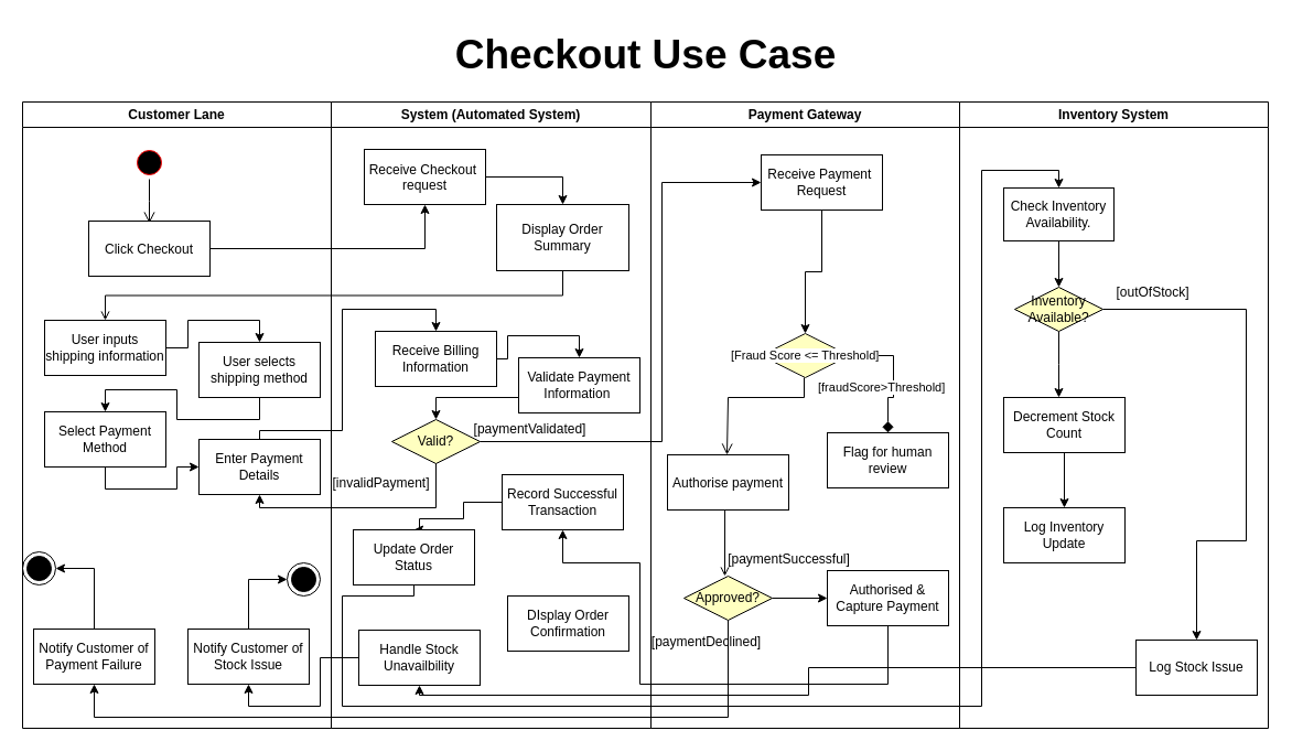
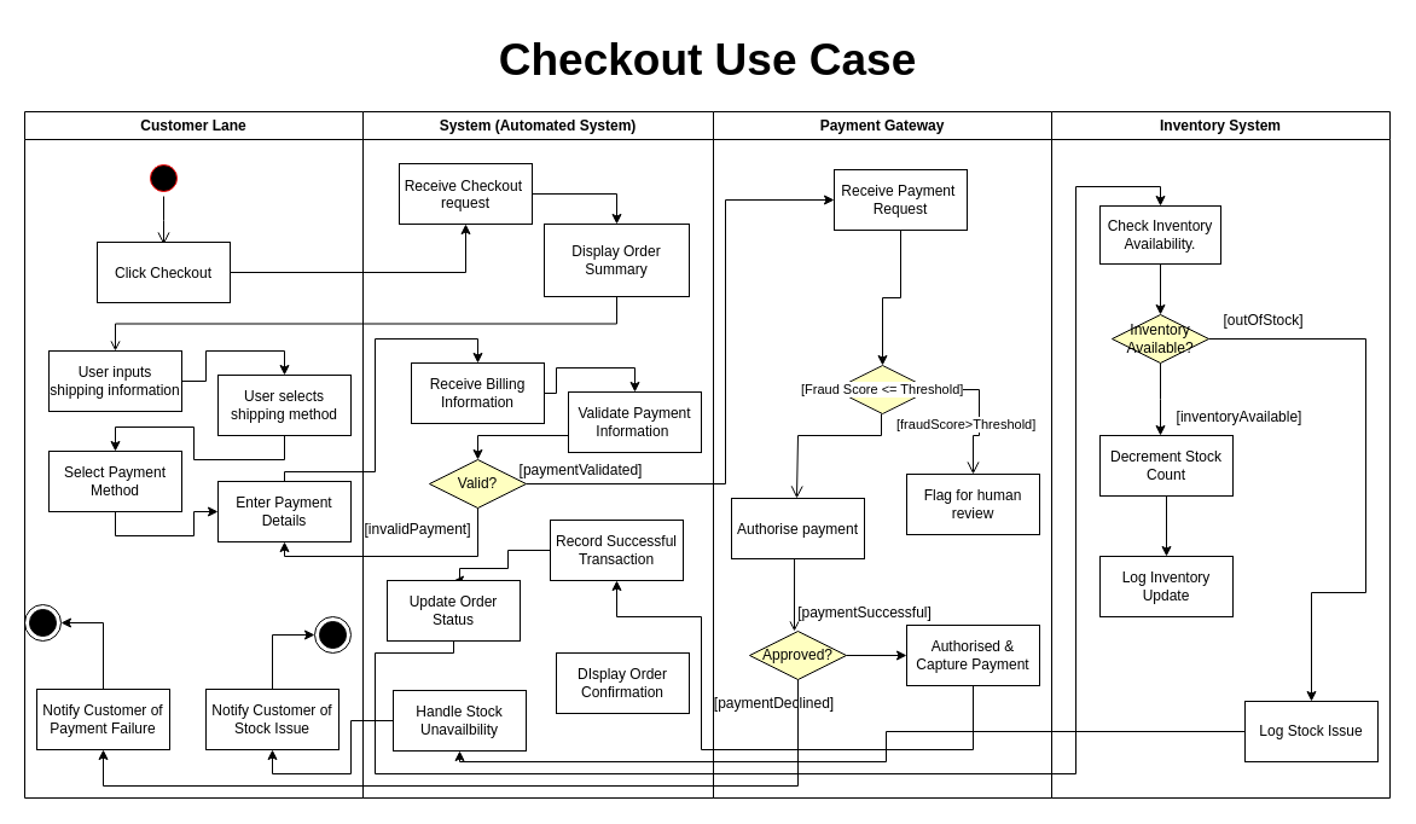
  <mxCell id="0" />
  <mxCell id="1" parent="0" />
  <mxCell id="2" value="Customer Lane" style="swimlane;whiteSpace=wrap" parent="1" vertex="1"><mxGeometry x="20" y="92" width="280" height="568" as="geometry" /></mxCell>
  <mxCell id="3" value="" style="ellipse;shape=startState;fillColor=#000000;strokeColor=#ff0000;" parent="2" vertex="1"><mxGeometry x="100" y="40" width="30" height="30" as="geometry" /></mxCell>
  <mxCell id="4" value="" style="edgeStyle=elbowEdgeStyle;elbow=horizontal;verticalAlign=bottom;endArrow=open;endSize=8;endFill=1;rounded=0" parent="2" source="3" edge="1"><mxGeometry x="100" y="40" as="geometry"><mxPoint x="115" y="110" as="targetPoint" /></mxGeometry></mxCell>
  <mxCell id="5" value="Click Checkout" style="" parent="2" vertex="1"><mxGeometry x="60" y="108" width="110" height="50" as="geometry" /></mxCell>
  <mxCell id="6" style="edgeStyle=orthogonalEdgeStyle;rounded=0;orthogonalLoop=1;jettySize=auto;html=1;exitX=1;exitY=0.5;exitDx=0;exitDy=0;entryX=0.5;entryY=0;entryDx=0;entryDy=0;" parent="2" source="7" target="9" edge="1"><mxGeometry relative="1" as="geometry" /></mxCell>
  <mxCell id="7" value="User inputs shipping information" style="html=1;whiteSpace=wrap;" parent="2" vertex="1"><mxGeometry x="20" y="198" width="110" height="50" as="geometry" /></mxCell>
  <mxCell id="8" style="edgeStyle=orthogonalEdgeStyle;rounded=0;orthogonalLoop=1;jettySize=auto;html=1;exitX=0.5;exitY=1;exitDx=0;exitDy=0;entryX=0.5;entryY=0;entryDx=0;entryDy=0;" parent="2" source="9" target="11" edge="1"><mxGeometry relative="1" as="geometry" /></mxCell>
  <mxCell id="9" value="User selects shipping method" style="html=1;whiteSpace=wrap;" parent="2" vertex="1"><mxGeometry x="160" y="218" width="110" height="50" as="geometry" /></mxCell>
  <mxCell id="10" style="edgeStyle=orthogonalEdgeStyle;rounded=0;orthogonalLoop=1;jettySize=auto;html=1;exitX=0.5;exitY=1;exitDx=0;exitDy=0;entryX=0;entryY=0.5;entryDx=0;entryDy=0;" parent="2" source="11" target="12" edge="1"><mxGeometry relative="1" as="geometry"><Array as="points"><mxPoint x="75" y="351" /><mxPoint x="140" y="351" /><mxPoint x="140" y="331" /></Array></mxGeometry></mxCell>
  <mxCell id="11" value="Select Payment Method" style="html=1;whiteSpace=wrap;" parent="2" vertex="1"><mxGeometry x="20" y="281" width="110" height="50" as="geometry" /></mxCell>
  <mxCell id="12" value="Enter Payment Details" style="html=1;whiteSpace=wrap;" parent="2" vertex="1"><mxGeometry x="160" y="306" width="110" height="50" as="geometry" /></mxCell>
  <mxCell id="13" style="edgeStyle=orthogonalEdgeStyle;rounded=0;orthogonalLoop=1;jettySize=auto;html=1;exitX=0.5;exitY=0;exitDx=0;exitDy=0;entryX=1;entryY=0.5;entryDx=0;entryDy=0;" edge="1" parent="2" source="14" target="15"><mxGeometry relative="1" as="geometry" /></mxCell>
  <mxCell id="14" value="Notify Customer of Payment Failure" style="html=1;whiteSpace=wrap;" parent="2" vertex="1"><mxGeometry x="9.997" y="478" width="110" height="50" as="geometry" /></mxCell>
  <mxCell id="15" value="" style="ellipse;html=1;shape=endState;fillColor=#000000;strokeColor=light-dark(#000000, #ff9090);" parent="2" vertex="1"><mxGeometry y="408" width="30" height="30" as="geometry" /></mxCell>
  <mxCell id="16" style="edgeStyle=orthogonalEdgeStyle;rounded=0;orthogonalLoop=1;jettySize=auto;html=1;exitX=0.5;exitY=0;exitDx=0;exitDy=0;entryX=0;entryY=0.5;entryDx=0;entryDy=0;" edge="1" parent="2" source="17" target="18"><mxGeometry relative="1" as="geometry" /></mxCell>
  <mxCell id="17" value="Notify Customer of Stock Issue" style="html=1;whiteSpace=wrap;" vertex="1" parent="2"><mxGeometry x="150" y="478" width="110" height="50" as="geometry" /></mxCell>
  <mxCell id="18" value="" style="ellipse;html=1;shape=endState;fillColor=#000000;strokeColor=#000000;" vertex="1" parent="2"><mxGeometry x="240" y="418" width="30" height="30" as="geometry" /></mxCell>
  <mxCell id="19" value="Inventory System" style="swimlane;whiteSpace=wrap" parent="1" vertex="1"><mxGeometry x="870" y="92" width="280" height="568" as="geometry" /></mxCell>
  <mxCell id="20" style="edgeStyle=orthogonalEdgeStyle;rounded=0;orthogonalLoop=1;jettySize=auto;html=1;exitX=0.5;exitY=1;exitDx=0;exitDy=0;" edge="1" parent="19" source="22"><mxGeometry relative="1" as="geometry"><mxPoint x="90" y="268" as="targetPoint" /></mxGeometry></mxCell>
  <mxCell id="21" style="edgeStyle=orthogonalEdgeStyle;rounded=0;orthogonalLoop=1;jettySize=auto;html=1;exitX=1;exitY=0.5;exitDx=0;exitDy=0;entryX=0.5;entryY=0;entryDx=0;entryDy=0;" edge="1" parent="19" source="22" target="30"><mxGeometry relative="1" as="geometry"><Array as="points"><mxPoint x="260" y="188" /><mxPoint x="260" y="398" /><mxPoint x="215" y="398" /></Array></mxGeometry></mxCell>
  <mxCell id="22" value="Inventory Available?" style="rhombus;whiteSpace=wrap;html=1;fontColor=#000000;fillColor=#ffffc0;strokeColor=#000000;" parent="19" vertex="1"><mxGeometry x="50" y="168" width="80" height="40" as="geometry" /></mxCell>
  <mxCell id="23" style="edgeStyle=orthogonalEdgeStyle;rounded=0;orthogonalLoop=1;jettySize=auto;html=1;exitX=0.5;exitY=1;exitDx=0;exitDy=0;entryX=0.5;entryY=0;entryDx=0;entryDy=0;" edge="1" parent="19" source="24" target="22"><mxGeometry relative="1" as="geometry" /></mxCell>
  <mxCell id="24" value="Check Inventory Availability." style="rounded=0;whiteSpace=wrap;html=1;" parent="19" vertex="1"><mxGeometry x="40" y="78" width="100" height="48" as="geometry" /></mxCell>
+ <mxCell id="25" value="[inventoryAvailable]" style="text;html=1;align=center;verticalAlign=middle;resizable=0;points=[];autosize=1;strokeColor=none;fillColor=none;" vertex="1" parent="19"><mxGeometry x="90" y="238" width="130" height="30" as="geometry" /></mxCell>
  <mxCell id="26" value="[outOfStock]" style="text;html=1;align=center;verticalAlign=middle;resizable=0;points=[];autosize=1;strokeColor=none;fillColor=none;" vertex="1" parent="19"><mxGeometry x="130" y="158" width="90" height="30" as="geometry" /></mxCell>
  <mxCell id="27" style="edgeStyle=orthogonalEdgeStyle;rounded=0;orthogonalLoop=1;jettySize=auto;html=1;exitX=0.5;exitY=1;exitDx=0;exitDy=0;entryX=0.5;entryY=0;entryDx=0;entryDy=0;" edge="1" parent="19" source="28" target="29"><mxGeometry relative="1" as="geometry" /></mxCell>
  <mxCell id="28" value="Decrement Stock Count" style="html=1;whiteSpace=wrap;" vertex="1" parent="19"><mxGeometry x="40" y="268" width="110" height="50" as="geometry" /></mxCell>
  <mxCell id="29" value="Log Inventory Update" style="html=1;whiteSpace=wrap;" vertex="1" parent="19"><mxGeometry x="40" y="368" width="110" height="50" as="geometry" /></mxCell>
  <mxCell id="30" value="Log Stock Issue" style="html=1;whiteSpace=wrap;" vertex="1" parent="19"><mxGeometry x="160" y="488" width="110" height="50" as="geometry" /></mxCell>
  <mxCell id="31" value="System (Automated System)" style="swimlane;whiteSpace=wrap;html=1;" parent="1" vertex="1"><mxGeometry x="300" y="92" width="290" height="568" as="geometry" /></mxCell>
  <mxCell id="32" style="edgeStyle=orthogonalEdgeStyle;rounded=0;orthogonalLoop=1;jettySize=auto;html=1;exitX=1;exitY=0.5;exitDx=0;exitDy=0;entryX=0.5;entryY=0;entryDx=0;entryDy=0;" parent="31" source="33" target="34" edge="1"><mxGeometry relative="1" as="geometry" /></mxCell>
  <mxCell id="33" value="Receive Checkout &#10;request" style="" parent="31" vertex="1"><mxGeometry x="30" y="43" width="110" height="50" as="geometry" /></mxCell>
  <mxCell id="34" value="Display Order Summary" style="whiteSpace=wrap;html=1;" parent="31" vertex="1"><mxGeometry x="150" y="93" width="120" height="60" as="geometry" /></mxCell>
  <mxCell id="35" style="edgeStyle=orthogonalEdgeStyle;rounded=0;orthogonalLoop=1;jettySize=auto;html=1;exitX=1;exitY=0.5;exitDx=0;exitDy=0;entryX=0.5;entryY=0;entryDx=0;entryDy=0;" parent="31" source="36" target="38" edge="1"><mxGeometry relative="1" as="geometry"><Array as="points"><mxPoint x="160" y="233" /><mxPoint x="160" y="212" /><mxPoint x="225" y="212" /></Array></mxGeometry></mxCell>
  <mxCell id="36" value="Receive Billing Information" style="html=1;whiteSpace=wrap;" parent="31" vertex="1"><mxGeometry x="40" y="208" width="110" height="50" as="geometry" /></mxCell>
  <mxCell id="37" style="edgeStyle=orthogonalEdgeStyle;rounded=0;orthogonalLoop=1;jettySize=auto;html=1;exitX=0;exitY=0.5;exitDx=0;exitDy=0;entryX=0.5;entryY=0;entryDx=0;entryDy=0;" parent="31" source="38" target="39" edge="1"><mxGeometry relative="1" as="geometry"><Array as="points"><mxPoint x="170" y="268" /><mxPoint x="95" y="268" /></Array></mxGeometry></mxCell>
  <mxCell id="38" value="Validate Payment Information&amp;nbsp;" style="html=1;whiteSpace=wrap;" parent="31" vertex="1"><mxGeometry x="170" y="232" width="110" height="50" as="geometry" /></mxCell>
  <mxCell id="39" value="Valid?" style="rhombus;whiteSpace=wrap;html=1;fontColor=#000000;fillColor=#ffffc0;strokeColor=#000000;" parent="31" vertex="1"><mxGeometry x="55" y="288" width="80" height="40" as="geometry" /></mxCell>
  <mxCell id="40" value="[paymentValidated]" style="text;html=1;align=center;verticalAlign=middle;resizable=0;points=[];autosize=1;strokeColor=none;fillColor=none;" parent="31" vertex="1"><mxGeometry x="115" y="282" width="130" height="30" as="geometry" /></mxCell>
  <mxCell id="41" value="[invalidPayment]" style="text;html=1;align=center;verticalAlign=middle;resizable=0;points=[];autosize=1;strokeColor=none;fillColor=none;" parent="31" vertex="1"><mxGeometry x="-10" y="331" width="110" height="30" as="geometry" /></mxCell>
  <mxCell id="42" style="edgeStyle=orthogonalEdgeStyle;rounded=0;orthogonalLoop=1;jettySize=auto;html=1;exitX=0;exitY=0.5;exitDx=0;exitDy=0;entryX=0.5;entryY=0;entryDx=0;entryDy=0;" parent="31" source="43" target="44" edge="1"><mxGeometry relative="1" as="geometry"><Array as="points"><mxPoint x="120" y="363" /><mxPoint x="120" y="378" /><mxPoint x="80" y="378" /></Array></mxGeometry></mxCell>
  <mxCell id="43" value="Record Successful Transaction" style="html=1;whiteSpace=wrap;" parent="31" vertex="1"><mxGeometry x="155" y="338" width="110" height="50" as="geometry" /></mxCell>
  <mxCell id="44" value="Update Order Status" style="html=1;whiteSpace=wrap;" parent="31" vertex="1"><mxGeometry x="20" y="388" width="110" height="50" as="geometry" /></mxCell>
  <mxCell id="45" value="DIsplay Order Confirmation" style="html=1;whiteSpace=wrap;" vertex="1" parent="31"><mxGeometry x="160" y="448" width="110" height="50" as="geometry" /></mxCell>
  <mxCell id="46" value="Handle Stock Unavailbility" style="html=1;whiteSpace=wrap;" vertex="1" parent="31"><mxGeometry x="25" y="479" width="110" height="50" as="geometry" /></mxCell>
  <mxCell id="47" value="Payment Gateway" style="swimlane;whiteSpace=wrap" parent="1" vertex="1"><mxGeometry x="590" y="92" width="280" height="568" as="geometry" /></mxCell>
  <mxCell id="48" value="Authorise payment" style="" parent="47" vertex="1"><mxGeometry x="15" y="320" width="110" height="50" as="geometry" /></mxCell>
  <mxCell id="49" value="" style="endArrow=open;endFill=1;rounded=0" parent="47" edge="1"><mxGeometry relative="1" as="geometry"><mxPoint x="67.056" y="370" as="sourcePoint" /><mxPoint x="67" y="430" as="targetPoint" /></mxGeometry></mxCell>
  <mxCell id="50" style="edgeStyle=orthogonalEdgeStyle;rounded=0;orthogonalLoop=1;jettySize=auto;html=1;exitX=0.5;exitY=1;exitDx=0;exitDy=0;entryX=0.5;entryY=0;entryDx=0;entryDy=0;" parent="47" source="51" target="52" edge="1"><mxGeometry relative="1" as="geometry" /></mxCell>
  <mxCell id="51" value="Receive Payment&amp;nbsp;&lt;div&gt;Request&lt;/div&gt;" style="html=1;whiteSpace=wrap;" parent="47" vertex="1"><mxGeometry x="100" y="48" width="110" height="50" as="geometry" /></mxCell>
  <mxCell id="52" value="Check alert?" style="rhombus;whiteSpace=wrap;html=1;fontColor=#000000;fillColor=#ffffc0;strokeColor=light-dark(#100f0f, #ff9090);" parent="47" vertex="1"><mxGeometry x="100" y="210" width="80" height="40" as="geometry" /></mxCell>
- <mxCell id="53" value="[fraudScore&amp;gt;Threshold]" style="edgeStyle=orthogonalEdgeStyle;html=1;align=left;verticalAlign=bottom;endArrow=diamond;endSize=8;rounded=0;entryX=0.5;entryY=0;entryDx=0;entryDy=0;" parent="47" source="52" target="55" edge="1"><mxGeometry x="-1" y="-48" relative="1" as="geometry"><mxPoint x="210" y="288" as="targetPoint" /><Array as="points"><mxPoint x="220" y="230" /><mxPoint x="220" y="268" /><mxPoint x="215" y="268" /></Array><mxPoint x="-30" y="-10" as="offset" /></mxGeometry></mxCell>
+ <mxCell id="53" value="[fraudScore&amp;gt;Threshold]" style="edgeStyle=orthogonalEdgeStyle;html=1;align=left;verticalAlign=bottom;endArrow=open;endSize=8;rounded=0;entryX=0.5;entryY=0;entryDx=0;entryDy=0;" parent="47" source="52" target="55" edge="1"><mxGeometry x="-1" y="-48" relative="1" as="geometry"><mxPoint x="210" y="288" as="targetPoint" /><Array as="points"><mxPoint x="220" y="230" /><mxPoint x="220" y="268" /><mxPoint x="215" y="268" /></Array><mxPoint x="-30" y="-10" as="offset" /></mxGeometry></mxCell>
  <mxCell id="54" value="&lt;span&gt;[Fraud Score &amp;lt;= Threshold]&lt;/span&gt;" style="edgeStyle=orthogonalEdgeStyle;html=1;align=left;verticalAlign=top;endArrow=open;endSize=8;rounded=0;entryX=0.5;entryY=0;entryDx=0;entryDy=0;" parent="47" edge="1"><mxGeometry x="0.243" y="-50" relative="1" as="geometry"><mxPoint x="69" y="320" as="targetPoint" /><mxPoint x="139.0" y="250.0" as="sourcePoint" /><Array as="points"><mxPoint x="139" y="268" /><mxPoint x="70" y="268" /><mxPoint x="70" y="320" /></Array><mxPoint y="-1" as="offset" /></mxGeometry></mxCell>
  <mxCell id="55" value="Flag for human review" style="html=1;whiteSpace=wrap;" parent="47" vertex="1"><mxGeometry x="160" y="300" width="110" height="50" as="geometry" /></mxCell>
  <mxCell id="56" value="Approved?" style="rhombus;whiteSpace=wrap;html=1;fontColor=#000000;fillColor=#ffffc0;strokeColor=#000000;" parent="47" vertex="1"><mxGeometry x="30" y="430" width="80" height="40" as="geometry" /></mxCell>
  <mxCell id="57" value="[paymentSuccessful]" style="text;html=1;align=center;verticalAlign=middle;resizable=0;points=[];autosize=1;strokeColor=none;fillColor=none;" parent="47" vertex="1"><mxGeometry x="60" y="400" width="130" height="30" as="geometry" /></mxCell>
  <mxCell id="58" value="Authorised &amp;amp; Capture Payment" style="html=1;whiteSpace=wrap;" parent="47" vertex="1"><mxGeometry x="160" y="425.003" width="110" height="50" as="geometry" /></mxCell>
  <mxCell id="59" style="edgeStyle=orthogonalEdgeStyle;rounded=0;orthogonalLoop=1;jettySize=auto;html=1;exitX=1;exitY=0.5;exitDx=0;exitDy=0;" parent="47" source="56" target="58" edge="1"><mxGeometry relative="1" as="geometry"><mxPoint x="170" y="450.333" as="targetPoint" /></mxGeometry></mxCell>
  <mxCell id="60" value="[paymentDeclined]" style="text;html=1;align=center;verticalAlign=middle;resizable=0;points=[];autosize=1;strokeColor=none;fillColor=none;" parent="47" vertex="1"><mxGeometry x="-10" y="475" width="120" height="30" as="geometry" /></mxCell>
  <mxCell id="61" value="Checkout Use Case" style="text;html=1;align=center;verticalAlign=middle;resizable=0;points=[];autosize=1;strokeColor=none;fillColor=none;fontSize=37;fontStyle=1" parent="1" vertex="1"><mxGeometry x="410" y="20" width="350" height="60" as="geometry" /></mxCell>
  <mxCell id="62" style="edgeStyle=orthogonalEdgeStyle;rounded=0;orthogonalLoop=1;jettySize=auto;html=1;exitX=1;exitY=0.5;exitDx=0;exitDy=0;entryX=0.5;entryY=1;entryDx=0;entryDy=0;" parent="1" source="5" target="33" edge="1"><mxGeometry relative="1" as="geometry" /></mxCell>
  <mxCell id="63" style="edgeStyle=orthogonalEdgeStyle;rounded=0;orthogonalLoop=1;jettySize=auto;html=1;exitX=0.5;exitY=1;exitDx=0;exitDy=0;entryX=0.5;entryY=0;entryDx=0;entryDy=0;endArrow=open;" parent="1" source="34" target="7" edge="1"><mxGeometry relative="1" as="geometry" /></mxCell>
  <mxCell id="64" style="edgeStyle=orthogonalEdgeStyle;rounded=0;orthogonalLoop=1;jettySize=auto;html=1;exitX=0.5;exitY=0;exitDx=0;exitDy=0;entryX=0.5;entryY=0;entryDx=0;entryDy=0;" parent="1" source="12" target="36" edge="1"><mxGeometry relative="1" as="geometry"><Array as="points"><mxPoint x="235" y="390" /><mxPoint x="310" y="390" /><mxPoint x="310" y="280" /><mxPoint x="395" y="280" /></Array></mxGeometry></mxCell>
  <mxCell id="65" style="edgeStyle=orthogonalEdgeStyle;rounded=0;orthogonalLoop=1;jettySize=auto;html=1;exitX=1;exitY=0.5;exitDx=0;exitDy=0;entryX=0;entryY=0.5;entryDx=0;entryDy=0;" parent="1" source="39" target="51" edge="1"><mxGeometry relative="1" as="geometry"><Array as="points"><mxPoint x="600" y="400" /><mxPoint x="600" y="165" /></Array></mxGeometry></mxCell>
  <mxCell id="66" style="edgeStyle=orthogonalEdgeStyle;rounded=0;orthogonalLoop=1;jettySize=auto;html=1;exitX=0.5;exitY=1;exitDx=0;exitDy=0;entryX=0.5;entryY=1;entryDx=0;entryDy=0;" parent="1" source="58" target="43" edge="1"><mxGeometry relative="1" as="geometry"><Array as="points"><mxPoint x="805" y="620" /><mxPoint x="580" y="620" /><mxPoint x="580" y="510" /><mxPoint x="510" y="510" /></Array></mxGeometry></mxCell>
  <mxCell id="67" style="edgeStyle=orthogonalEdgeStyle;rounded=0;orthogonalLoop=1;jettySize=auto;html=1;exitX=0.5;exitY=1;exitDx=0;exitDy=0;entryX=0.5;entryY=1;entryDx=0;entryDy=0;" parent="1" source="39" target="12" edge="1"><mxGeometry relative="1" as="geometry"><Array as="points"><mxPoint x="395" y="460" /><mxPoint x="235" y="460" /></Array></mxGeometry></mxCell>
  <mxCell id="68" style="edgeStyle=orthogonalEdgeStyle;rounded=0;orthogonalLoop=1;jettySize=auto;html=1;exitX=0.5;exitY=1;exitDx=0;exitDy=0;entryX=0.5;entryY=1;entryDx=0;entryDy=0;" parent="1" source="56" target="14" edge="1"><mxGeometry relative="1" as="geometry"><Array as="points"><mxPoint x="660" y="650" /><mxPoint x="85" y="650" /></Array></mxGeometry></mxCell>
  <mxCell id="69" style="edgeStyle=orthogonalEdgeStyle;rounded=0;orthogonalLoop=1;jettySize=auto;html=1;exitX=0.5;exitY=1;exitDx=0;exitDy=0;entryX=0.5;entryY=0;entryDx=0;entryDy=0;" parent="1" source="44" target="24" edge="1"><mxGeometry relative="1" as="geometry"><Array as="points"><mxPoint x="310" y="540" /><mxPoint x="310" y="640" /><mxPoint x="890" y="640" /><mxPoint x="890" y="154" /><mxPoint x="960" y="154" /></Array><mxPoint x="1009.6" y="173.67" as="targetPoint" /></mxGeometry></mxCell>
  <mxCell id="70" style="edgeStyle=orthogonalEdgeStyle;rounded=0;orthogonalLoop=1;jettySize=auto;html=1;exitX=0;exitY=0.5;exitDx=0;exitDy=0;entryX=0.5;entryY=1;entryDx=0;entryDy=0;" edge="1" parent="1" source="30" target="46"><mxGeometry relative="1" as="geometry"><Array as="points"><mxPoint x="733" y="605" /><mxPoint x="733" y="630" /><mxPoint x="380" y="630" /></Array></mxGeometry></mxCell>
  <mxCell id="71" style="edgeStyle=orthogonalEdgeStyle;rounded=0;orthogonalLoop=1;jettySize=auto;html=1;exitX=0;exitY=0.5;exitDx=0;exitDy=0;entryX=0.5;entryY=1;entryDx=0;entryDy=0;" edge="1" parent="1" source="46" target="17"><mxGeometry relative="1" as="geometry"><Array as="points"><mxPoint x="290" y="596" /><mxPoint x="290" y="640" /><mxPoint x="225" y="640" /></Array></mxGeometry></mxCell>
